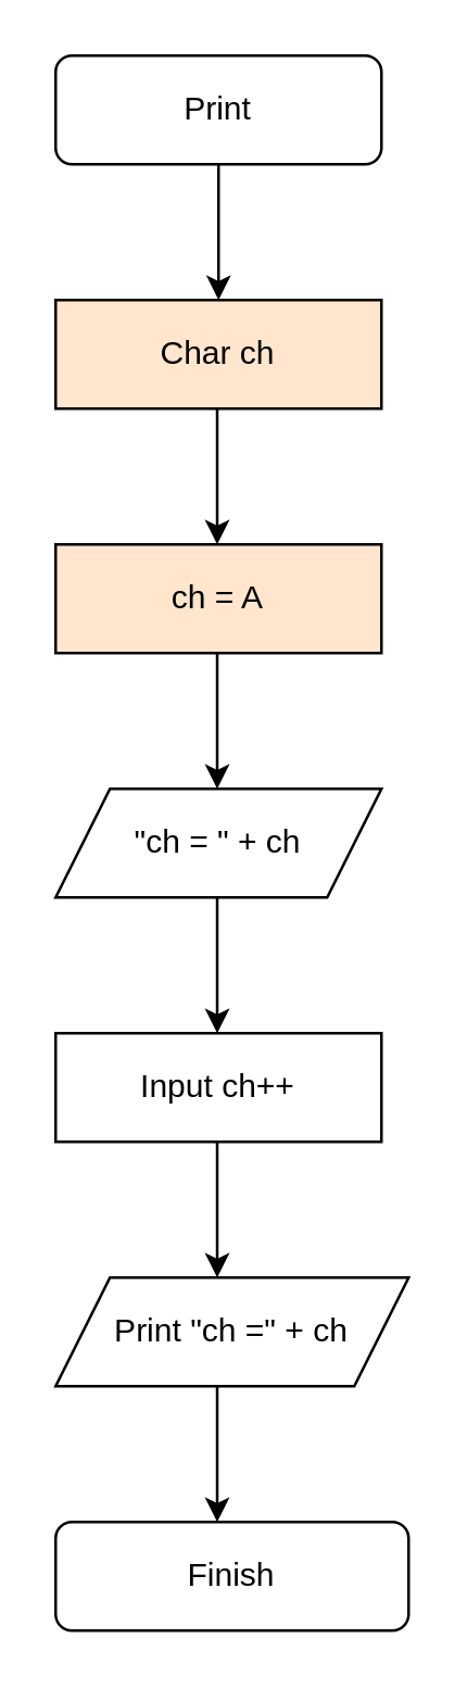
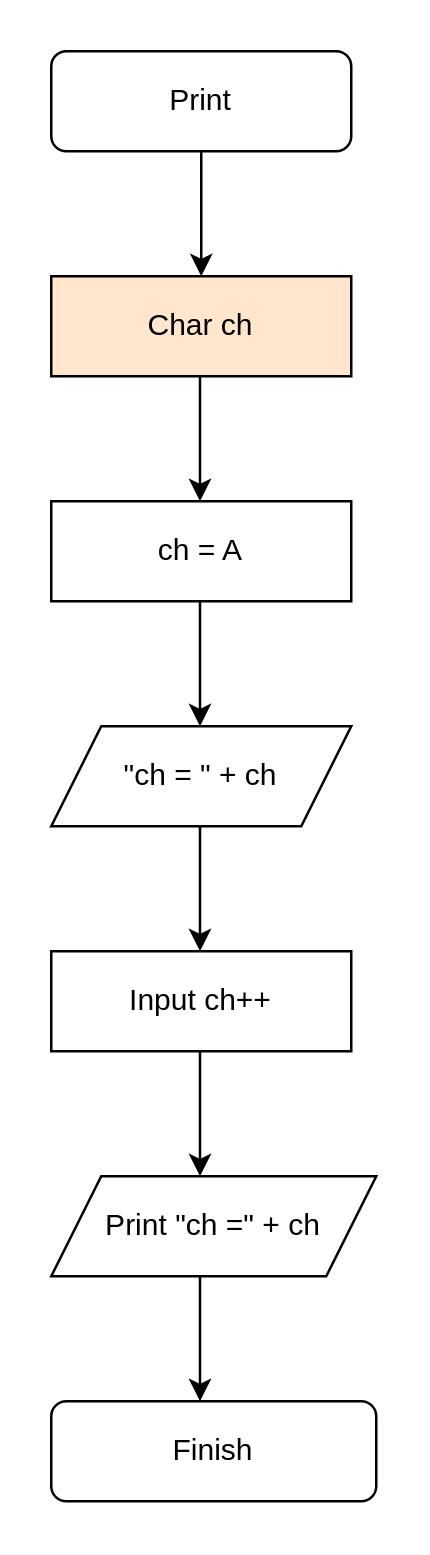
  <mxCell id="0" />
  <mxCell id="1" parent="0" />
  <mxCell id="2" value="Print" style="rounded=1;whiteSpace=wrap;html=1;" vertex="1" parent="1"><mxGeometry x="20" y="20" width="120" height="40" as="geometry" /></mxCell>
  <mxCell id="3" value="" style="endArrow=classic;html=1;exitX=0.5;exitY=1;exitDx=0;exitDy=0;" edge="1" parent="1" source="2"><mxGeometry width="50" height="50" relative="1" as="geometry"><mxPoint x="80" y="140" as="sourcePoint" /><mxPoint x="80" y="110" as="targetPoint" /></mxGeometry></mxCell>
  <mxCell id="4" value="Char ch" style="rounded=0;whiteSpace=wrap;html=1;fillColor=#ffe6cc;" vertex="1" parent="1"><mxGeometry x="20" y="110" width="120" height="40" as="geometry" /></mxCell>
  <mxCell id="5" value="" style="endArrow=classic;html=1;exitX=0.5;exitY=1;exitDx=0;exitDy=0;" edge="1" parent="1"><mxGeometry width="50" height="50" relative="1" as="geometry"><mxPoint x="79.5" y="150" as="sourcePoint" /><mxPoint x="79.5" y="200" as="targetPoint" /></mxGeometry></mxCell>
- <mxCell id="6" value="ch = A" style="rounded=0;whiteSpace=wrap;html=1;fillColor=#ffe6cc;" vertex="1" parent="1"><mxGeometry x="20" y="200" width="120" height="40" as="geometry" /></mxCell>
+ <mxCell id="6" value="ch = A" style="rounded=0;whiteSpace=wrap;html=1;" vertex="1" parent="1"><mxGeometry x="20" y="200" width="120" height="40" as="geometry" /></mxCell>
  <mxCell id="7" value="" style="endArrow=classic;html=1;exitX=0.5;exitY=1;exitDx=0;exitDy=0;" edge="1" parent="1"><mxGeometry width="50" height="50" relative="1" as="geometry"><mxPoint x="79.5" y="240" as="sourcePoint" /><mxPoint x="79.5" y="290" as="targetPoint" /></mxGeometry></mxCell>
  <mxCell id="8" value="&quot;ch = &quot; + ch" style="shape=parallelogram;perimeter=parallelogramPerimeter;whiteSpace=wrap;html=1;fixedSize=1;" vertex="1" parent="1"><mxGeometry x="20" y="290" width="120" height="40" as="geometry" /></mxCell>
  <mxCell id="9" value="" style="endArrow=classic;html=1;exitX=0.5;exitY=1;exitDx=0;exitDy=0;" edge="1" parent="1"><mxGeometry width="50" height="50" relative="1" as="geometry"><mxPoint x="79.5" y="330" as="sourcePoint" /><mxPoint x="79.5" y="380" as="targetPoint" /></mxGeometry></mxCell>
  <mxCell id="10" value="Input ch++" style="rounded=0;whiteSpace=wrap;html=1;" vertex="1" parent="1"><mxGeometry x="20" y="380" width="120" height="40" as="geometry" /></mxCell>
  <mxCell id="11" value="" style="endArrow=classic;html=1;exitX=0.5;exitY=1;exitDx=0;exitDy=0;" edge="1" parent="1"><mxGeometry width="50" height="50" relative="1" as="geometry"><mxPoint x="79.5" y="420" as="sourcePoint" /><mxPoint x="79.5" y="470" as="targetPoint" /></mxGeometry></mxCell>
  <mxCell id="12" value="Print &quot;ch =&quot; + ch" style="shape=parallelogram;perimeter=parallelogramPerimeter;whiteSpace=wrap;html=1;fixedSize=1;" vertex="1" parent="1"><mxGeometry x="20" y="470" width="130" height="40" as="geometry" /></mxCell>
  <mxCell id="13" value="" style="endArrow=classic;html=1;exitX=0.5;exitY=1;exitDx=0;exitDy=0;" edge="1" parent="1"><mxGeometry width="50" height="50" relative="1" as="geometry"><mxPoint x="79.5" y="510" as="sourcePoint" /><mxPoint x="79.5" y="560" as="targetPoint" /></mxGeometry></mxCell>
  <mxCell id="14" value="Finish" style="rounded=1;whiteSpace=wrap;html=1;" vertex="1" parent="1"><mxGeometry x="20" y="560" width="130" height="40" as="geometry" /></mxCell>
